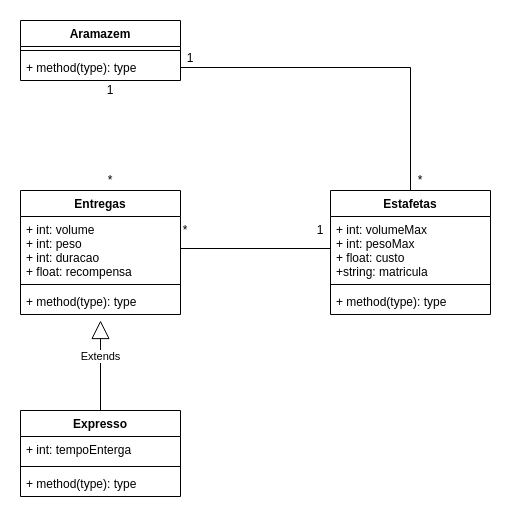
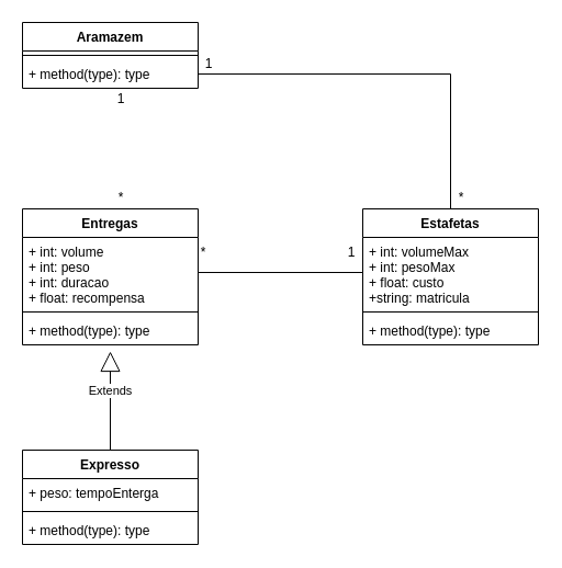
  <mxCell id="0" />
  <mxCell id="1" parent="0" />
  <mxCell id="2" value="Entregas" style="swimlane;fontStyle=1;align=center;verticalAlign=top;childLayout=stackLayout;horizontal=1;startSize=26;horizontalStack=0;resizeParent=1;resizeParentMax=0;resizeLast=0;collapsible=1;marginBottom=0;" parent="1" vertex="1"><mxGeometry x="20" y="190" width="160" height="124" as="geometry" /></mxCell>
  <mxCell id="3" value="+ int: volume&#10;+ int: peso&#10;+ int: duracao&#10;+ float: recompensa" style="text;strokeColor=none;fillColor=none;align=left;verticalAlign=top;spacingLeft=4;spacingRight=4;overflow=hidden;rotatable=0;points=[[0,0.5],[1,0.5]];portConstraint=eastwest;" parent="2" vertex="1"><mxGeometry y="26" width="160" height="64" as="geometry" /></mxCell>
  <mxCell id="4" value="" style="line;strokeWidth=1;fillColor=none;align=left;verticalAlign=middle;spacingTop=-1;spacingLeft=3;spacingRight=3;rotatable=0;labelPosition=right;points=[];portConstraint=eastwest;" parent="2" vertex="1"><mxGeometry y="90" width="160" height="8" as="geometry" /></mxCell>
  <mxCell id="5" value="+ method(type): type" style="text;strokeColor=none;fillColor=none;align=left;verticalAlign=top;spacingLeft=4;spacingRight=4;overflow=hidden;rotatable=0;points=[[0,0.5],[1,0.5]];portConstraint=eastwest;" parent="2" vertex="1"><mxGeometry y="98" width="160" height="26" as="geometry" /></mxCell>
  <mxCell id="6" value="Expresso" style="swimlane;fontStyle=1;align=center;verticalAlign=top;childLayout=stackLayout;horizontal=1;startSize=26;horizontalStack=0;resizeParent=1;resizeParentMax=0;resizeLast=0;collapsible=1;marginBottom=0;" parent="1" vertex="1"><mxGeometry x="20" y="410" width="160" height="86" as="geometry" /></mxCell>
- <mxCell id="7" value="+ int: tempoEnterga" style="text;strokeColor=none;fillColor=none;align=left;verticalAlign=top;spacingLeft=4;spacingRight=4;overflow=hidden;rotatable=0;points=[[0,0.5],[1,0.5]];portConstraint=eastwest;" parent="6" vertex="1"><mxGeometry y="26" width="160" height="26" as="geometry" /></mxCell>
+ <mxCell id="7" value="+ peso: tempoEnterga" style="text;strokeColor=none;fillColor=none;align=left;verticalAlign=top;spacingLeft=4;spacingRight=4;overflow=hidden;rotatable=0;points=[[0,0.5],[1,0.5]];portConstraint=eastwest;" parent="6" vertex="1"><mxGeometry y="26" width="160" height="26" as="geometry" /></mxCell>
  <mxCell id="8" value="" style="line;strokeWidth=1;fillColor=none;align=left;verticalAlign=middle;spacingTop=-1;spacingLeft=3;spacingRight=3;rotatable=0;labelPosition=right;points=[];portConstraint=eastwest;" parent="6" vertex="1"><mxGeometry y="52" width="160" height="8" as="geometry" /></mxCell>
  <mxCell id="9" value="+ method(type): type" style="text;strokeColor=none;fillColor=none;align=left;verticalAlign=top;spacingLeft=4;spacingRight=4;overflow=hidden;rotatable=0;points=[[0,0.5],[1,0.5]];portConstraint=eastwest;" parent="6" vertex="1"><mxGeometry y="60" width="160" height="26" as="geometry" /></mxCell>
  <mxCell id="10" style="edgeStyle=orthogonalEdgeStyle;rounded=0;orthogonalLoop=1;jettySize=auto;html=1;endArrow=none;endFill=0;" edge="1" parent="1" source="11" target="17"><mxGeometry relative="1" as="geometry" /></mxCell>
  <mxCell id="11" value="Estafetas" style="swimlane;fontStyle=1;align=center;verticalAlign=top;childLayout=stackLayout;horizontal=1;startSize=26;horizontalStack=0;resizeParent=1;resizeParentMax=0;resizeLast=0;collapsible=1;marginBottom=0;" parent="1" vertex="1"><mxGeometry x="330" y="190" width="160" height="124" as="geometry" /></mxCell>
  <mxCell id="12" value="+ int: volumeMax&#10;+ int: pesoMax&#10;+ float: custo&#10;+string: matricula" style="text;strokeColor=none;fillColor=none;align=left;verticalAlign=top;spacingLeft=4;spacingRight=4;overflow=hidden;rotatable=0;points=[[0,0.5],[1,0.5]];portConstraint=eastwest;" parent="11" vertex="1"><mxGeometry y="26" width="160" height="64" as="geometry" /></mxCell>
  <mxCell id="13" value="" style="line;strokeWidth=1;fillColor=none;align=left;verticalAlign=middle;spacingTop=-1;spacingLeft=3;spacingRight=3;rotatable=0;labelPosition=right;points=[];portConstraint=eastwest;" parent="11" vertex="1"><mxGeometry y="90" width="160" height="8" as="geometry" /></mxCell>
  <mxCell id="14" value="+ method(type): type" style="text;strokeColor=none;fillColor=none;align=left;verticalAlign=top;spacingLeft=4;spacingRight=4;overflow=hidden;rotatable=0;points=[[0,0.5],[1,0.5]];portConstraint=eastwest;" parent="11" vertex="1"><mxGeometry y="98" width="160" height="26" as="geometry" /></mxCell>
  <mxCell id="15" value="Aramazem" style="swimlane;fontStyle=1;align=center;verticalAlign=top;childLayout=stackLayout;horizontal=1;startSize=26;horizontalStack=0;resizeParent=1;resizeParentMax=0;resizeLast=0;collapsible=1;marginBottom=0;" parent="1" vertex="1"><mxGeometry x="20" y="20" width="160" height="60" as="geometry" /></mxCell>
  <mxCell id="16" value="" style="line;strokeWidth=1;fillColor=none;align=left;verticalAlign=middle;spacingTop=-1;spacingLeft=3;spacingRight=3;rotatable=0;labelPosition=right;points=[];portConstraint=eastwest;" parent="15" vertex="1"><mxGeometry y="26" width="160" height="8" as="geometry" /></mxCell>
  <mxCell id="17" value="+ method(type): type" style="text;strokeColor=none;fillColor=none;align=left;verticalAlign=top;spacingLeft=4;spacingRight=4;overflow=hidden;rotatable=0;points=[[0,0.5],[1,0.5]];portConstraint=eastwest;" parent="15" vertex="1"><mxGeometry y="34" width="160" height="26" as="geometry" /></mxCell>
  <mxCell id="18" style="edgeStyle=orthogonalEdgeStyle;rounded=0;orthogonalLoop=1;jettySize=auto;html=1;exitX=1;exitY=0.5;exitDx=0;exitDy=0;entryX=0;entryY=0.5;entryDx=0;entryDy=0;endArrow=none;endFill=0;" parent="1" source="3" target="12" edge="1"><mxGeometry relative="1" as="geometry" /></mxCell>
  <mxCell id="19" value="*" style="text;html=1;strokeColor=none;fillColor=none;align=center;verticalAlign=middle;whiteSpace=wrap;rounded=0;" parent="1" vertex="1"><mxGeometry x="180" y="220" width="10" height="20" as="geometry" /></mxCell>
  <mxCell id="20" value="1" style="text;html=1;strokeColor=none;fillColor=none;align=center;verticalAlign=middle;whiteSpace=wrap;rounded=0;" parent="1" vertex="1"><mxGeometry x="310" y="220" width="20" height="20" as="geometry" /></mxCell>
  <mxCell id="21" value="*" style="text;html=1;strokeColor=none;fillColor=none;align=center;verticalAlign=middle;whiteSpace=wrap;rounded=0;" parent="1" vertex="1"><mxGeometry x="100" y="170" width="20" height="20" as="geometry" /></mxCell>
  <mxCell id="22" value="1" style="text;html=1;strokeColor=none;fillColor=none;align=center;verticalAlign=middle;whiteSpace=wrap;rounded=0;" parent="1" vertex="1"><mxGeometry x="100" y="80" width="20" height="20" as="geometry" /></mxCell>
  <mxCell id="23" value="Extends" style="endArrow=block;endSize=16;endFill=0;html=1;rounded=0;exitX=0.5;exitY=0;exitDx=0;exitDy=0;" parent="1" source="6" edge="1"><mxGeometry x="0.2" width="160" relative="1" as="geometry"><mxPoint x="-10" y="350" as="sourcePoint" /><mxPoint x="100" y="320" as="targetPoint" /><mxPoint as="offset" /></mxGeometry></mxCell>
  <mxCell id="24" value="1" style="text;html=1;strokeColor=none;fillColor=none;align=center;verticalAlign=middle;whiteSpace=wrap;rounded=0;" vertex="1" parent="1"><mxGeometry x="180" y="50" width="20" height="15" as="geometry" /></mxCell>
  <mxCell id="25" value="*" style="text;html=1;strokeColor=none;fillColor=none;align=center;verticalAlign=middle;whiteSpace=wrap;rounded=0;" vertex="1" parent="1"><mxGeometry x="410" y="170" width="20" height="20" as="geometry" /></mxCell>
